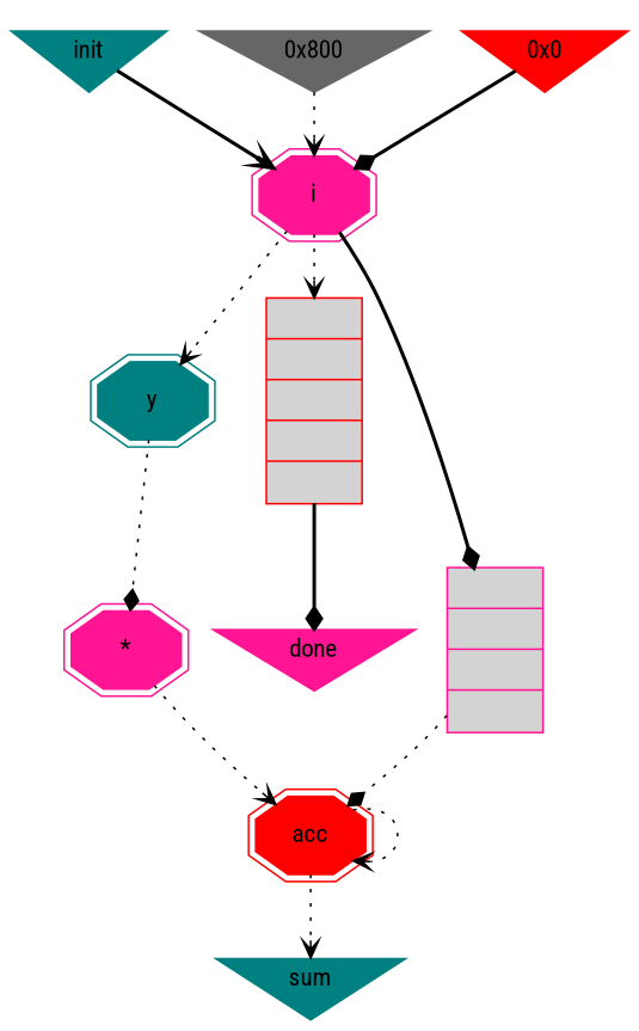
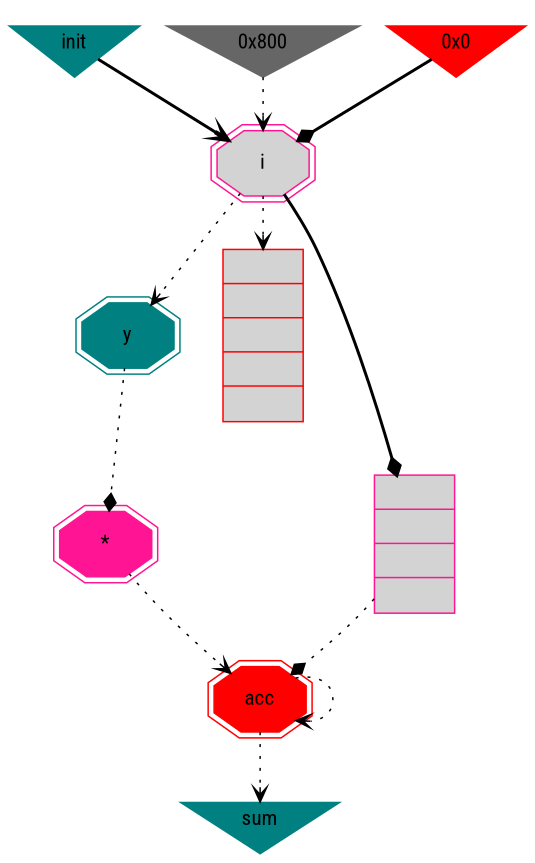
  digraph {
    fontname="Roboto Condensed"
    node [color=deeppink fontname="Roboto Condensed" shape=invtriangle style=filled]
    edge [arrowhead=vee fontname="Roboto Condensed" style=dotted]
    n1 [color=teal label=y shape=doubleoctagon]
    n2 [label="*" shape=doubleoctagon]
    n3 [color=red label=acc shape=doubleoctagon]
    n4 [color=teal label=sum]
    n5 [color=teal label=init]
-   n6 [label=i shape=doubleoctagon]
+   n6 [label=i shape=doubleoctagon fillcolor=lightgray]
    n7 [color=red fillcolor=lightgray label="{||||}" shape=record]
    n8 [fillcolor=lightgray label="{|||}" shape=record]
-   n9 [label=done]
    n10 [color=gray40 label="0x800"]
    n11 [color=red label="0x0"]
    n1 -> n2 [arrowhead=diamond]
    n2 -> n3
    n3 -> n3
    n3 -> n4
    n5 -> n6 [style=bold]
    n6 -> n1
    n6 -> n7 [headport=input]
    n6 -> n8 [arrowhead=diamond headport=input style=bold]
-   n7 -> n9 [arrowhead=diamond style=bold]
    n8 -> n3 [arrowhead=diamond]
    n10 -> n6
    n11 -> n6 [arrowhead=diamond style=bold]
  }
